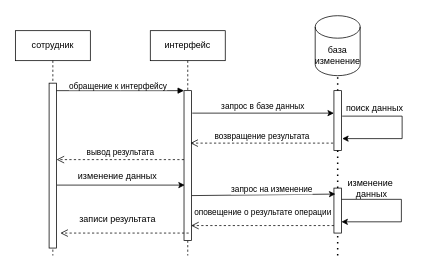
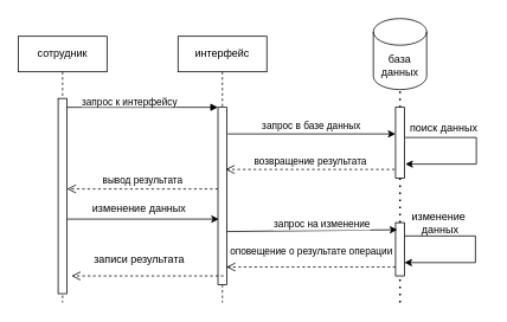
  <mxCell id="0" />
  <mxCell id="1" parent="0" />
  <mxCell id="2" value="сотрудник" style="shape=umlLifeline;perimeter=lifelinePerimeter;whiteSpace=wrap;html=1;container=0;dropTarget=0;collapsible=0;recursiveResize=0;outlineConnect=0;portConstraint=eastwest;newEdgeStyle={&quot;edgeStyle&quot;:&quot;elbowEdgeStyle&quot;,&quot;elbow&quot;:&quot;vertical&quot;,&quot;curved&quot;:0,&quot;rounded&quot;:0};size=40;" parent="1" vertex="1"><mxGeometry x="20" y="40" width="100" height="300" as="geometry" /></mxCell>
  <mxCell id="3" value="" style="html=1;points=[];perimeter=orthogonalPerimeter;outlineConnect=0;targetShapes=umlLifeline;portConstraint=eastwest;newEdgeStyle={&quot;edgeStyle&quot;:&quot;elbowEdgeStyle&quot;,&quot;elbow&quot;:&quot;vertical&quot;,&quot;curved&quot;:0,&quot;rounded&quot;:0};" parent="2" vertex="1"><mxGeometry x="45" y="70" width="10" height="220" as="geometry" /></mxCell>
  <mxCell id="4" value="интерфейс" style="shape=umlLifeline;perimeter=lifelinePerimeter;whiteSpace=wrap;html=1;container=0;dropTarget=0;collapsible=0;recursiveResize=0;outlineConnect=0;portConstraint=eastwest;newEdgeStyle={&quot;edgeStyle&quot;:&quot;elbowEdgeStyle&quot;,&quot;elbow&quot;:&quot;vertical&quot;,&quot;curved&quot;:0,&quot;rounded&quot;:0};" parent="1" vertex="1"><mxGeometry x="200" y="40" width="100" height="300" as="geometry" /></mxCell>
  <mxCell id="5" value="" style="html=1;points=[];perimeter=orthogonalPerimeter;outlineConnect=0;targetShapes=umlLifeline;portConstraint=eastwest;newEdgeStyle={&quot;edgeStyle&quot;:&quot;elbowEdgeStyle&quot;,&quot;elbow&quot;:&quot;vertical&quot;,&quot;curved&quot;:0,&quot;rounded&quot;:0};" parent="4" vertex="1"><mxGeometry x="45" y="80" width="10" height="200" as="geometry" /></mxCell>
  <mxCell id="6" value="" style="html=1;verticalAlign=bottom;endArrow=block;edgeStyle=elbowEdgeStyle;elbow=horizontal;curved=0;rounded=0;" parent="1" source="3" target="5" edge="1"><mxGeometry relative="1" as="geometry"><mxPoint x="175" y="130" as="sourcePoint" /><Array as="points"><mxPoint x="160" y="120" /></Array></mxGeometry></mxCell>
  <mxCell id="7" value="вывод результата" style="html=1;verticalAlign=bottom;endArrow=open;dashed=1;endSize=8;edgeStyle=elbowEdgeStyle;elbow=vertical;curved=0;rounded=0;" parent="1" edge="1"><mxGeometry relative="1" as="geometry"><mxPoint x="75" y="212" as="targetPoint" /><Array as="points"><mxPoint x="170" y="212" /></Array><mxPoint x="245" y="212" as="sourcePoint" /></mxGeometry></mxCell>
  <mxCell id="8" value="" style="endArrow=none;dashed=1;html=1;dashPattern=1 3;strokeWidth=2;rounded=0;entryX=0.5;entryY=1;entryDx=0;entryDy=0;" edge="1" parent="1"><mxGeometry width="50" height="50" relative="1" as="geometry"><mxPoint x="450" y="120" as="sourcePoint" /><mxPoint x="450" y="80" as="targetPoint" /></mxGeometry></mxCell>
  <mxCell id="9" value="" style="html=1;points=[];perimeter=orthogonalPerimeter;outlineConnect=0;targetShapes=umlLifeline;portConstraint=eastwest;newEdgeStyle={&quot;edgeStyle&quot;:&quot;elbowEdgeStyle&quot;,&quot;elbow&quot;:&quot;vertical&quot;,&quot;curved&quot;:0,&quot;rounded&quot;:0};" parent="1" vertex="1"><mxGeometry x="445" y="120" width="10" height="80" as="geometry" /></mxCell>
  <mxCell id="10" value="" style="endArrow=none;dashed=1;html=1;dashPattern=1 3;strokeWidth=2;rounded=0;" edge="1" parent="1" source="20" target="9"><mxGeometry width="50" height="50" relative="1" as="geometry"><mxPoint x="450" y="340" as="sourcePoint" /><mxPoint x="430" y="350" as="targetPoint" /></mxGeometry></mxCell>
  <mxCell id="11" value="" style="endArrow=classic;html=1;rounded=0;" edge="1" parent="1" target="9"><mxGeometry width="50" height="50" relative="1" as="geometry"><mxPoint x="256" y="150" as="sourcePoint" /><mxPoint x="416.5" y="150" as="targetPoint" /></mxGeometry></mxCell>
  <mxCell id="12" value="запрос в базе данных" style="edgeLabel;html=1;align=center;verticalAlign=middle;resizable=0;points=[];" vertex="1" connectable="0" parent="11"><mxGeometry x="-0.016" relative="1" as="geometry"><mxPoint y="-10" as="offset" /></mxGeometry></mxCell>
- <mxCell id="13" value="&lt;span style=&quot;color: rgb(0, 0, 0); font-family: Helvetica; font-size: 11px; font-style: normal; font-variant-ligatures: normal; font-variant-caps: normal; font-weight: 400; letter-spacing: normal; orphans: 2; text-align: center; text-indent: 0px; text-transform: none; widows: 2; word-spacing: 0px; -webkit-text-stroke-width: 0px; white-space: nowrap; background-color: rgb(255, 255, 255); text-decoration-thickness: initial; text-decoration-style: initial; text-decoration-color: initial; display: inline !important; float: none;&quot;&gt;обращение к интерфейсу&lt;/span&gt;" style="text;whiteSpace=wrap;html=1;" vertex="1" parent="1"><mxGeometry x="90" y="100" width="132" height="34" as="geometry" /></mxCell>
+ <mxCell id="13" value="&lt;span style=&quot;color: rgb(0, 0, 0); font-family: Helvetica; font-size: 11px; font-style: normal; font-variant-ligatures: normal; font-variant-caps: normal; font-weight: 400; letter-spacing: normal; orphans: 2; text-align: center; text-indent: 0px; text-transform: none; widows: 2; word-spacing: 0px; -webkit-text-stroke-width: 0px; white-space: nowrap; background-color: rgb(255, 255, 255); text-decoration-thickness: initial; text-decoration-style: initial; text-decoration-color: initial; display: inline !important; float: none;&quot;&gt;запрос к интерфейсу&lt;/span&gt;" style="text;whiteSpace=wrap;html=1;" vertex="1" parent="1"><mxGeometry x="90" y="100" width="132" height="34" as="geometry" /></mxCell>
  <mxCell id="14" value="возвращение результата" style="html=1;verticalAlign=bottom;endArrow=open;dashed=1;endSize=8;curved=0;rounded=0;" edge="1" parent="1"><mxGeometry relative="1" as="geometry"><mxPoint x="444" y="190" as="sourcePoint" /><mxPoint x="253.5" y="190" as="targetPoint" /></mxGeometry></mxCell>
- <mxCell id="15" value="база изменение" style="shape=cylinder3;whiteSpace=wrap;html=1;boundedLbl=1;backgroundOutline=1;size=15;" vertex="1" parent="1"><mxGeometry x="420" y="20" width="60" height="80" as="geometry" /></mxCell>
+ <mxCell id="15" value="база данных" style="shape=cylinder3;whiteSpace=wrap;html=1;boundedLbl=1;backgroundOutline=1;size=15;" vertex="1" parent="1"><mxGeometry x="420" y="20" width="60" height="80" as="geometry" /></mxCell>
  <mxCell id="16" value="" style="endArrow=classic;html=1;rounded=0;" edge="1" parent="1"><mxGeometry width="50" height="50" relative="1" as="geometry"><mxPoint x="455" y="265" as="sourcePoint" /><mxPoint x="455" y="295" as="targetPoint" /><Array as="points"><mxPoint x="535" y="265" /><mxPoint x="535" y="295" /></Array></mxGeometry></mxCell>
  <mxCell id="17" value="поиск данных" style="text;html=1;align=center;verticalAlign=middle;resizable=0;points=[];autosize=1;strokeColor=none;fillColor=none;" vertex="1" parent="1"><mxGeometry x="449" y="128" width="100" height="30" as="geometry" /></mxCell>
  <mxCell id="18" value="" style="endArrow=classic;html=1;rounded=0;" edge="1" parent="1"><mxGeometry width="50" height="50" relative="1" as="geometry"><mxPoint x="75.5" y="246" as="sourcePoint" /><mxPoint x="246" y="246" as="targetPoint" /></mxGeometry></mxCell>
  <mxCell id="19" value="" style="endArrow=none;dashed=1;html=1;dashPattern=1 3;strokeWidth=2;rounded=0;" edge="1" parent="1" target="20"><mxGeometry width="50" height="50" relative="1" as="geometry"><mxPoint x="450" y="340" as="sourcePoint" /><mxPoint x="450" y="200" as="targetPoint" /></mxGeometry></mxCell>
  <mxCell id="20" value="" style="rounded=0;whiteSpace=wrap;html=1;" vertex="1" parent="1"><mxGeometry x="445" y="250" width="10" height="60" as="geometry" /></mxCell>
  <mxCell id="21" value="" style="endArrow=classic;html=1;rounded=0;entryX=0.2;entryY=0.133;entryDx=0;entryDy=0;entryPerimeter=0;" edge="1" parent="1" target="20"><mxGeometry width="50" height="50" relative="1" as="geometry"><mxPoint x="255.5" y="260" as="sourcePoint" /><mxPoint x="436" y="260" as="targetPoint" /></mxGeometry></mxCell>
  <mxCell id="22" value="запрос на изменение" style="edgeLabel;html=1;align=center;verticalAlign=middle;resizable=0;points=[];" vertex="1" connectable="0" parent="21"><mxGeometry x="0.102" y="4" relative="1" as="geometry"><mxPoint y="-3" as="offset" /></mxGeometry></mxCell>
  <mxCell id="23" value="" style="endArrow=classic;html=1;rounded=0;" edge="1" parent="1"><mxGeometry width="50" height="50" relative="1" as="geometry"><mxPoint x="456" y="154" as="sourcePoint" /><mxPoint x="456" y="184" as="targetPoint" /><Array as="points"><mxPoint x="536" y="154" /><mxPoint x="536" y="184" /></Array></mxGeometry></mxCell>
  <mxCell id="24" value="изменение&amp;nbsp;&lt;div&gt;данных&lt;/div&gt;" style="text;html=1;align=center;verticalAlign=middle;resizable=0;points=[];autosize=1;strokeColor=none;fillColor=none;" vertex="1" parent="1"><mxGeometry x="450" y="231" width="90" height="40" as="geometry" /></mxCell>
  <mxCell id="25" value="" style="html=1;verticalAlign=bottom;endArrow=open;dashed=1;endSize=8;curved=0;rounded=0;" edge="1" parent="1"><mxGeometry x="-0.003" y="-9" relative="1" as="geometry"><mxPoint x="251.25" y="310" as="sourcePoint" /><mxPoint x="80" y="310" as="targetPoint" /><mxPoint as="offset" /></mxGeometry></mxCell>
  <mxCell id="26" value="записи результата" style="text;html=1;align=center;verticalAlign=middle;resizable=0;points=[];autosize=1;strokeColor=none;fillColor=none;" vertex="1" parent="1"><mxGeometry x="81" y="277" width="150" height="30" as="geometry" /></mxCell>
  <mxCell id="27" value="изменение данных" style="text;html=1;align=center;verticalAlign=middle;resizable=0;points=[];autosize=1;strokeColor=none;fillColor=none;" vertex="1" parent="1"><mxGeometry x="91" y="220" width="130" height="30" as="geometry" /></mxCell>
  <mxCell id="28" value="оповещение о результате операции" style="html=1;verticalAlign=bottom;endArrow=open;dashed=1;endSize=8;curved=0;rounded=0;" edge="1" parent="1"><mxGeometry x="-0.003" y="-9" relative="1" as="geometry"><mxPoint x="445" y="300" as="sourcePoint" /><mxPoint x="254.5" y="300" as="targetPoint" /><mxPoint as="offset" /></mxGeometry></mxCell>
